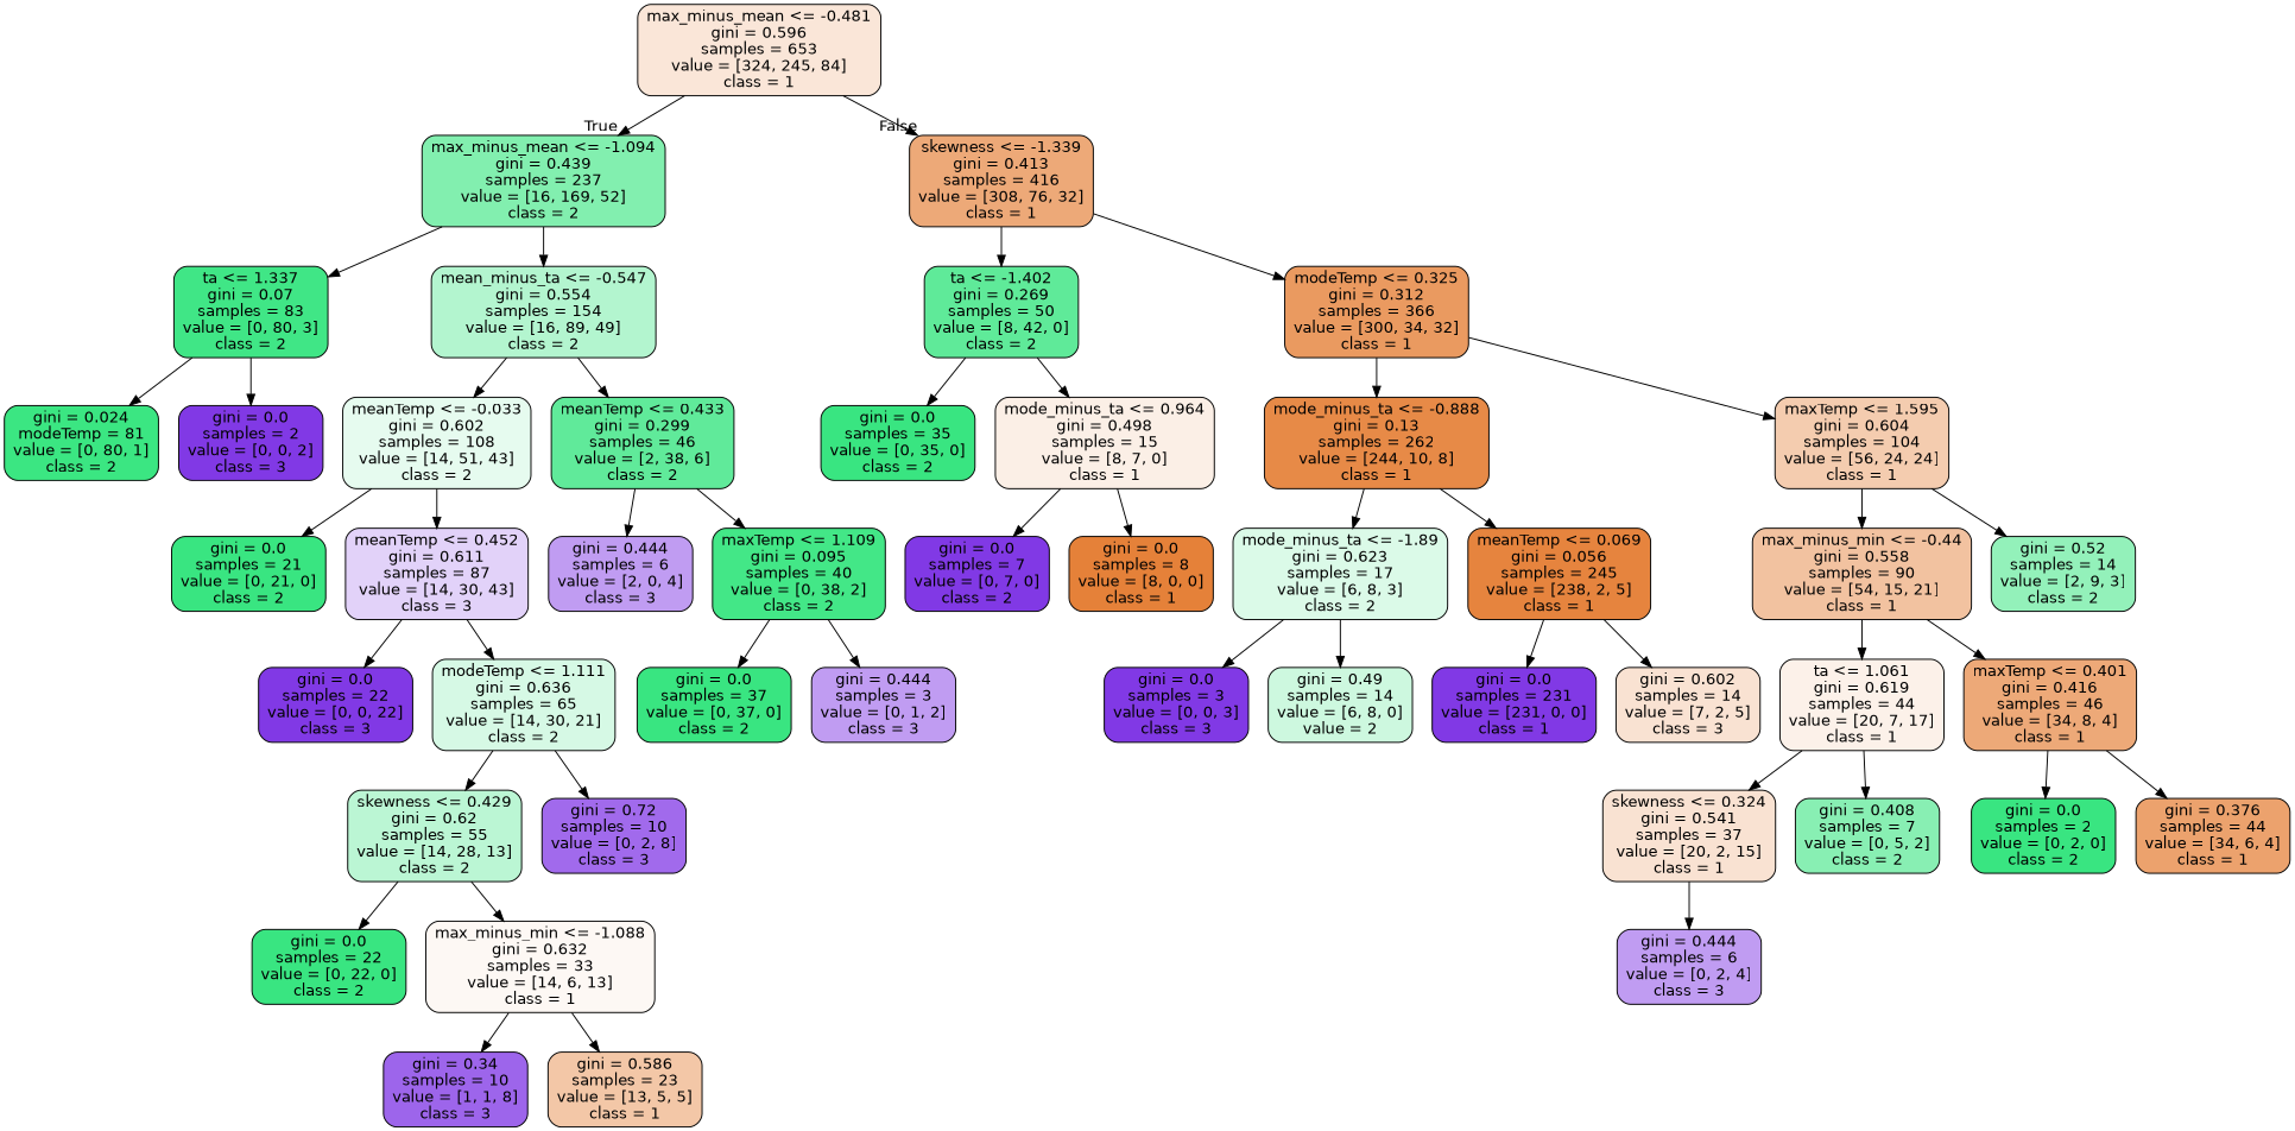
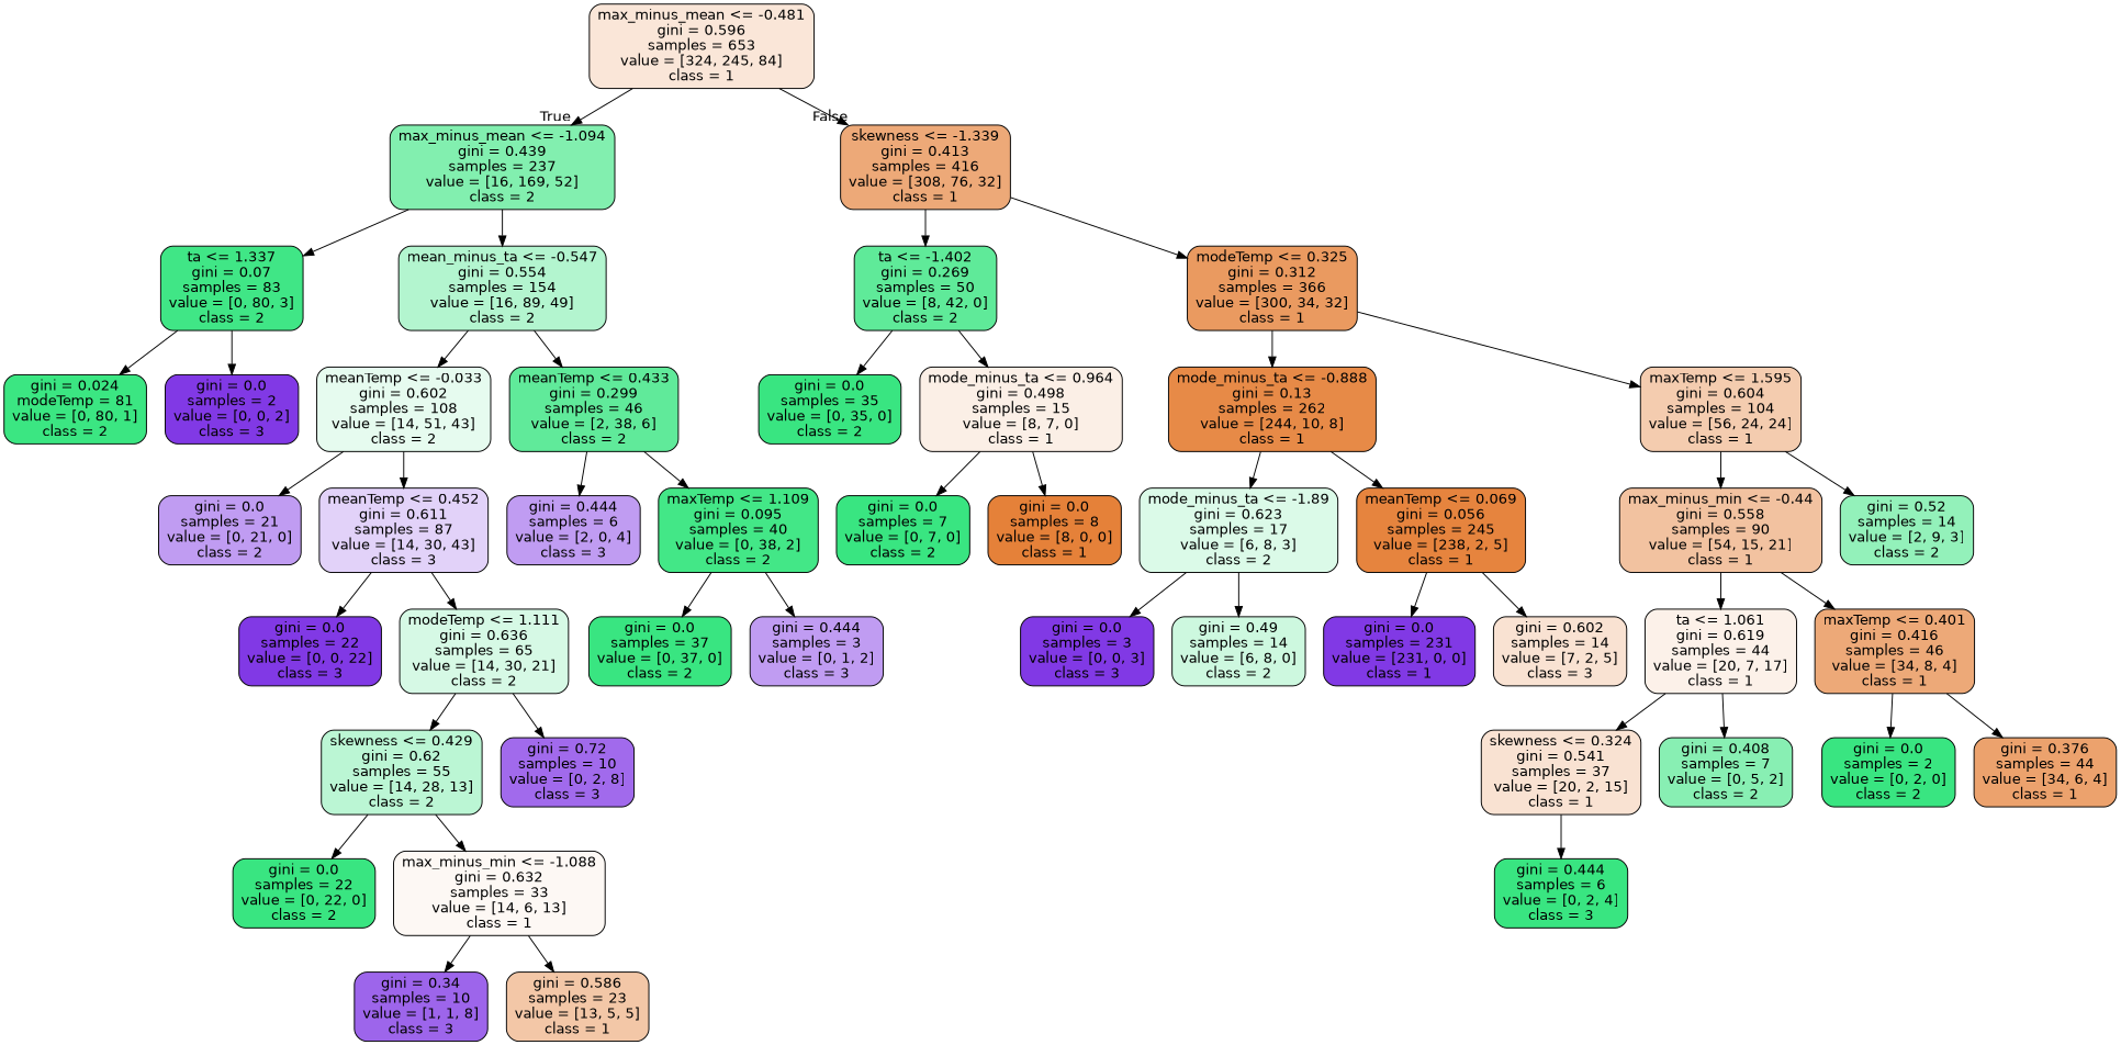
  digraph {
    node [color=black fillcolor="#39e581ff" fontname=helvetica shape=box style="filled, rounded"]
    edge [fontname=helvetica]
    n1 [fillcolor="#e5813931" label="max_minus_mean <= -0.481\ngini = 0.596\nsamples = 653\nvalue = [324, 245, 84]\nclass = 1"]
    n2 [fillcolor="#39e581a1" label="max_minus_mean <= -1.094\ngini = 0.439\nsamples = 237\nvalue = [16, 169, 52]\nclass = 2"]
    n3 [fillcolor="#e58139ae" label="skewness <= -1.339\ngini = 0.413\nsamples = 416\nvalue = [308, 76, 32]\nclass = 1"]
    n4 [fillcolor="#39e581f5" label="ta <= 1.337\ngini = 0.07\nsamples = 83\nvalue = [0, 80, 3]\nclass = 2"]
    n5 [fillcolor="#39e58161" label="mean_minus_ta <= -0.547\ngini = 0.554\nsamples = 154\nvalue = [16, 89, 49]\nclass = 2"]
    n6 [fillcolor="#39e581ce" label="ta <= -1.402\ngini = 0.269\nsamples = 50\nvalue = [8, 42, 0]\nclass = 2"]
    n7 [fillcolor="#e58139cc" label="modeTemp <= 0.325\ngini = 0.312\nsamples = 366\nvalue = [300, 34, 32]\nclass = 1"]
    n8 [fillcolor="#39e581fc" label="gini = 0.024\nmodeTemp = 81\nvalue = [0, 80, 1]\nclass = 2"]
    n9 [fillcolor="#8139e5ff" label="gini = 0.0\nsamples = 2\nvalue = [0, 0, 2]\nclass = 3"]
    n10 [fillcolor="#39e5811f" label="meanTemp <= -0.033\ngini = 0.602\nsamples = 108\nvalue = [14, 51, 43]\nclass = 2"]
    n11 [fillcolor="#39e581cc" label="meanTemp <= 0.433\ngini = 0.299\nsamples = 46\nvalue = [2, 38, 6]\nclass = 2"]
-   n12 [label="gini = 0.0\nsamples = 21\nvalue = [0, 21, 0]\nclass = 2"]
+   n12 [fillcolor="#8139e57f" label="gini = 0.0\nsamples = 21\nvalue = [0, 21, 0]\nclass = 2"]
    n13 [fillcolor="#8139e53a" label="meanTemp <= 0.452\ngini = 0.611\nsamples = 87\nvalue = [14, 30, 43]\nclass = 3"]
    n14 [fillcolor="#8139e57f" label="gini = 0.444\nsamples = 6\nvalue = [2, 0, 4]\nclass = 3"]
    n15 [fillcolor="#39e581f2" label="maxTemp <= 1.109\ngini = 0.095\nsamples = 40\nvalue = [0, 38, 2]\nclass = 2"]
    n16 [fillcolor="#8139e5ff" label="gini = 0.0\nsamples = 22\nvalue = [0, 0, 22]\nclass = 3"]
    n17 [fillcolor="#39e58134" label="modeTemp <= 1.111\ngini = 0.636\nsamples = 65\nvalue = [14, 30, 21]\nclass = 2"]
    n18 [fillcolor="#39e58157" label="skewness <= 0.429\ngini = 0.62\nsamples = 55\nvalue = [14, 28, 13]\nclass = 2"]
    n19 [fillcolor="#8139e5bf" label="gini = 0.72\nsamples = 10\nvalue = [0, 2, 8]\nclass = 3"]
    n20 [label="gini = 0.0\nsamples = 22\nvalue = [0, 22, 0]\nclass = 2"]
    n21 [fillcolor="#e581390d" label="max_minus_min <= -1.088\ngini = 0.632\nsamples = 33\nvalue = [14, 6, 13]\nclass = 1"]
    n22 [fillcolor="#8139e5c6" label="gini = 0.34\nsamples = 10\nvalue = [1, 1, 8]\nclass = 3"]
    n23 [fillcolor="#e5813971" label="gini = 0.586\nsamples = 23\nvalue = [13, 5, 5]\nclass = 1"]
    n24 [label="gini = 0.0\nsamples = 37\nvalue = [0, 37, 0]\nclass = 2"]
    n25 [fillcolor="#8139e57f" label="gini = 0.444\nsamples = 3\nvalue = [0, 1, 2]\nclass = 3"]
    n26 [label="gini = 0.0\nsamples = 35\nvalue = [0, 35, 0]\nclass = 2"]
    n27 [fillcolor="#e5813920" label="mode_minus_ta <= 0.964\ngini = 0.498\nsamples = 15\nvalue = [8, 7, 0]\nclass = 1"]
    n28 [fillcolor="#e58139ed" label="mode_minus_ta <= -0.888\ngini = 0.13\nsamples = 262\nvalue = [244, 10, 8]\nclass = 1"]
    n29 [fillcolor="#e5813966" label="maxTemp <= 1.595\ngini = 0.604\nsamples = 104\nvalue = [56, 24, 24]\nclass = 1"]
-   n30 [fillcolor="#8139e5ff" label="gini = 0.0\nsamples = 7\nvalue = [0, 7, 0]\nclass = 2"]
+   n30 [label="gini = 0.0\nsamples = 7\nvalue = [0, 7, 0]\nclass = 2"]
    n31 [fillcolor="#e58139ff" label="gini = 0.0\nsamples = 8\nvalue = [8, 0, 0]\nclass = 1"]
    n32 [fillcolor="#39e5812e" label="mode_minus_ta <= -1.89\ngini = 0.623\nsamples = 17\nvalue = [6, 8, 3]\nclass = 2"]
    n33 [fillcolor="#e58139f8" label="meanTemp <= 0.069\ngini = 0.056\nsamples = 245\nvalue = [238, 2, 5]\nclass = 1"]
    n34 [fillcolor="#e581397a" label="max_minus_min <= -0.44\ngini = 0.558\nsamples = 90\nvalue = [54, 15, 21]\nclass = 1"]
    n35 [fillcolor="#39e5818b" label="gini = 0.52\nsamples = 14\nvalue = [2, 9, 3]\nclass = 2"]
    n36 [fillcolor="#8139e5ff" label="gini = 0.0\nsamples = 3\nvalue = [0, 0, 3]\nclass = 3"]
-   n37 [fillcolor="#39e58140" label="gini = 0.49\nsamples = 14\nvalue = [6, 8, 0]\nvalue = 2"]
+   n37 [fillcolor="#39e58140" label="gini = 0.49\nsamples = 14\nvalue = [6, 8, 0]\nclass = 2"]
    n38 [fillcolor="#8139e5ff" label="gini = 0.0\nsamples = 231\nvalue = [231, 0, 0]\nclass = 1"]
    n39 [fillcolor="#e5813939" label="gini = 0.602\nsamples = 14\nvalue = [7, 2, 5]\nclass = 3"]
    n40 [fillcolor="#e581391c" label="ta <= 1.061\ngini = 0.619\nsamples = 44\nvalue = [20, 7, 17]\nclass = 1"]
    n41 [fillcolor="#e58139ae" label="maxTemp <= 0.401\ngini = 0.416\nsamples = 46\nvalue = [34, 8, 4]\nclass = 1"]
    n42 [fillcolor="#e581393a" label="skewness <= 0.324\ngini = 0.541\nsamples = 37\nvalue = [20, 2, 15]\nclass = 1"]
    n43 [fillcolor="#39e58199" label="gini = 0.408\nsamples = 7\nvalue = [0, 5, 2]\nclass = 2"]
    n44 [label="gini = 0.0\nsamples = 2\nvalue = [0, 2, 0]\nclass = 2"]
    n45 [fillcolor="#e58139bc" label="gini = 0.376\nsamples = 44\nvalue = [34, 6, 4]\nclass = 1"]
-   n46 [fillcolor="#8139e57f" label="gini = 0.444\nsamples = 6\nvalue = [0, 2, 4]\nclass = 3"]
+   n46 [label="gini = 0.444\nsamples = 6\nvalue = [0, 2, 4]\nclass = 3"]
    n1 -> n2 [headlabel=True labelangle=45 labeldistance=2.5]
    n1 -> n3 [headlabel=False labelangle=-45 labeldistance=2.5]
    n2 -> n4
    n2 -> n5
    n3 -> n6
    n3 -> n7
    n4 -> n8
    n4 -> n9
    n5 -> n10
    n5 -> n11
    n6 -> n26
    n6 -> n27
    n7 -> n28
    n7 -> n29
    n10 -> n12
    n10 -> n13
    n11 -> n14
    n11 -> n15
    n13 -> n16
    n13 -> n17
    n15 -> n24
    n15 -> n25
    n17 -> n18
    n17 -> n19
    n18 -> n20
    n18 -> n21
    n21 -> n22
    n21 -> n23
    n27 -> n30
    n27 -> n31
    n28 -> n32
    n28 -> n33
    n29 -> n34
    n29 -> n35
    n32 -> n36
    n32 -> n37
    n33 -> n38
    n33 -> n39
    n34 -> n40
    n34 -> n41
    n40 -> n42
    n40 -> n43
    n41 -> n44
    n41 -> n45
    n42 -> n46
  }
